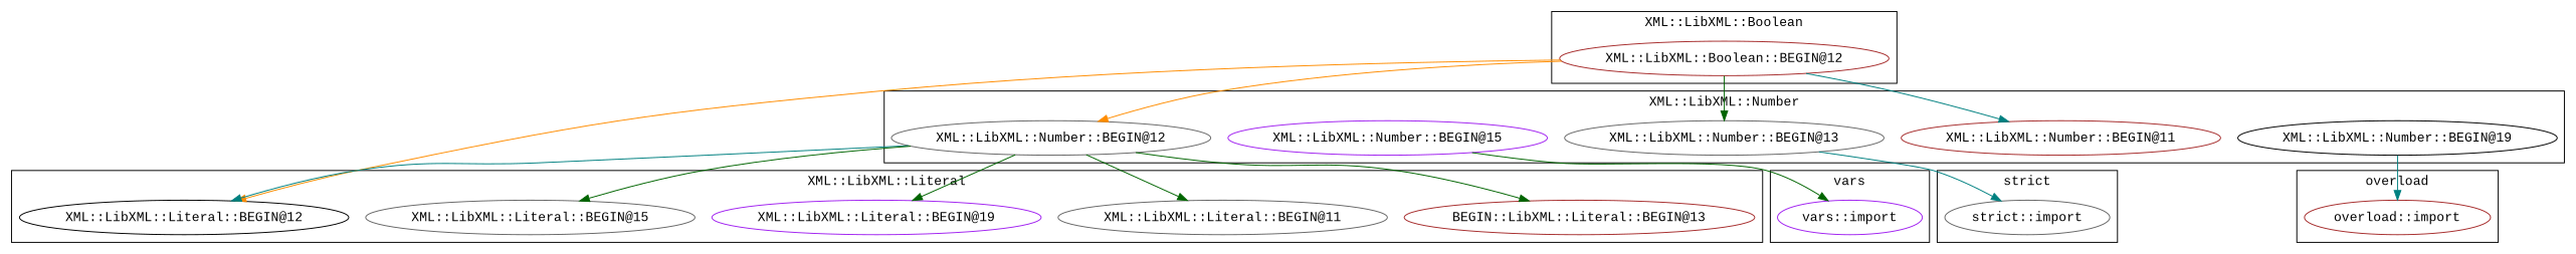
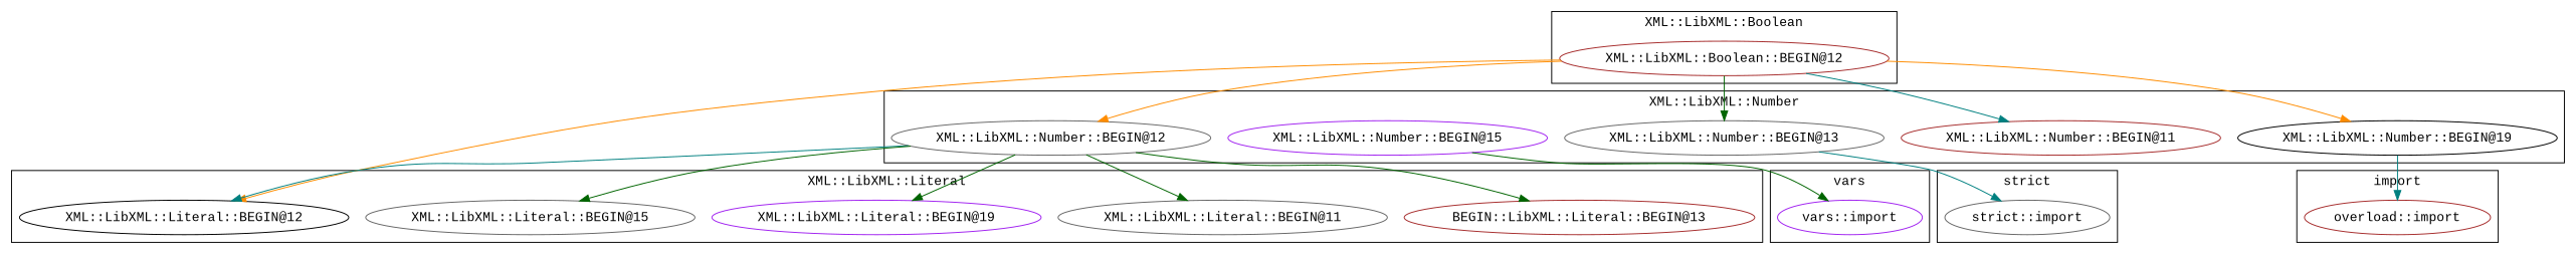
  digraph {
    fontname="Liberation Mono"
    node [color=gray40 fontname="Liberation Mono"]
    edge [color=darkgreen fontname="Liberation Mono"]
    "XML::LibXML::Boolean::BEGIN@12" [color=brown]
    "vars::import" [color=purple]
    "XML::LibXML::Literal::BEGIN@11"
    "XML::LibXML::Literal::BEGIN@19" [color=purple]
    "XML::LibXML::Literal::BEGIN@12" [color=black]
    "XML::LibXML::Literal::BEGIN@15"
    n7 [color=brown label="BEGIN::LibXML::Literal::BEGIN@13"]
    "XML::LibXML::Number::BEGIN@15" [color=purple]
    "XML::LibXML::Number::BEGIN@12"
    "XML::LibXML::Number::BEGIN@13"
    "XML::LibXML::Number::BEGIN@19" [color=black]
    "XML::LibXML::Number::BEGIN@11" [color=brown]
    "strict::import"
    "overload::import" [color=brown]
    subgraph cluster_1 {
      label="XML::LibXML::Boolean"
      "XML::LibXML::Boolean::BEGIN@12"
    }
    subgraph cluster_2 {
      label=vars
      "vars::import"
    }
    subgraph cluster_3 {
      label="XML::LibXML::Literal"
      "XML::LibXML::Literal::BEGIN@11"
      "XML::LibXML::Literal::BEGIN@19"
      "XML::LibXML::Literal::BEGIN@12"
      "XML::LibXML::Literal::BEGIN@15"
      n7
    }
    subgraph cluster_4 {
      label="XML::LibXML::Number"
      "XML::LibXML::Number::BEGIN@15"
      "XML::LibXML::Number::BEGIN@12"
      "XML::LibXML::Number::BEGIN@13"
      "XML::LibXML::Number::BEGIN@19"
      "XML::LibXML::Number::BEGIN@11"
    }
    subgraph cluster_5 {
      label="strict"
      "strict::import"
    }
    subgraph cluster_6 {
-     label=overload
+     label=import
      "overload::import"
    }
    "XML::LibXML::Boolean::BEGIN@12" -> "XML::LibXML::Literal::BEGIN@12" [color=darkorange]
    "XML::LibXML::Boolean::BEGIN@12" -> "XML::LibXML::Number::BEGIN@12" [color=darkorange]
    "XML::LibXML::Boolean::BEGIN@12" -> "XML::LibXML::Number::BEGIN@13"
+   "XML::LibXML::Boolean::BEGIN@12" -> "XML::LibXML::Number::BEGIN@19" [color=darkorange]
    "XML::LibXML::Boolean::BEGIN@12" -> "XML::LibXML::Number::BEGIN@11" [color=teal]
    "XML::LibXML::Number::BEGIN@15" -> "vars::import"
    "XML::LibXML::Number::BEGIN@12" -> "XML::LibXML::Literal::BEGIN@11"
    "XML::LibXML::Number::BEGIN@12" -> "XML::LibXML::Literal::BEGIN@19"
    "XML::LibXML::Number::BEGIN@12" -> "XML::LibXML::Literal::BEGIN@12" [color=teal]
    "XML::LibXML::Number::BEGIN@12" -> "XML::LibXML::Literal::BEGIN@15"
    "XML::LibXML::Number::BEGIN@12" -> n7
    "XML::LibXML::Number::BEGIN@13" -> "strict::import" [color=teal]
    "XML::LibXML::Number::BEGIN@19" -> "overload::import" [color=teal]
  }
